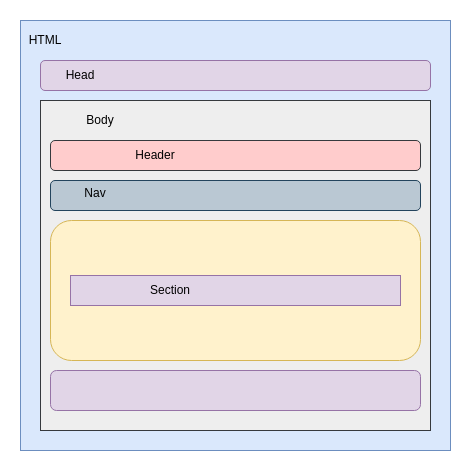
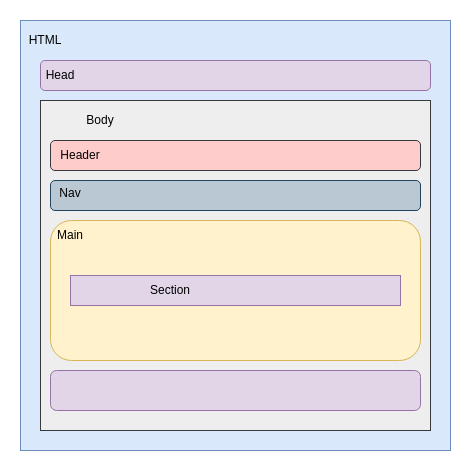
  <mxCell id="0" />
  <mxCell id="1" parent="0" />
  <mxCell id="2" value="" style="whiteSpace=wrap;html=1;aspect=fixed;fillColor=#dae8fc;strokeColor=#6c8ebf;" vertex="1" parent="1"><mxGeometry x="20" y="20" width="430" height="430" as="geometry" /></mxCell>
  <mxCell id="3" value="HTML" style="text;html=1;strokeColor=none;fillColor=none;align=center;verticalAlign=middle;whiteSpace=wrap;rounded=0;" vertex="1" parent="1"><mxGeometry x="25" y="30" width="40" height="20" as="geometry" /></mxCell>
  <mxCell id="4" value="" style="rounded=1;whiteSpace=wrap;html=1;fillColor=#e1d5e7;strokeColor=#9673a6;" vertex="1" parent="1"><mxGeometry x="40" y="60" width="390" height="30" as="geometry" /></mxCell>
- <mxCell id="5" value="&lt;div&gt;Head&lt;/div&gt;" style="text;html=1;strokeColor=none;fillColor=none;align=center;verticalAlign=middle;whiteSpace=wrap;rounded=0;" vertex="1" parent="1"><mxGeometry x="60" y="65" width="40" height="20" as="geometry" /></mxCell>
+ <mxCell id="5" value="&lt;div&gt;Head&lt;/div&gt;" style="text;html=1;strokeColor=none;fillColor=none;align=center;verticalAlign=middle;whiteSpace=wrap;rounded=0;" vertex="1" parent="1"><mxGeometry x="40" y="65" width="40" height="20" as="geometry" /></mxCell>
  <mxCell id="6" value="" style="rounded=0;whiteSpace=wrap;html=1;fillColor=#eeeeee;strokeColor=#36393d;" vertex="1" parent="1"><mxGeometry x="40" y="100" width="390" height="330" as="geometry" /></mxCell>
  <mxCell id="7" value="&lt;div&gt;Body&lt;/div&gt;" style="text;html=1;strokeColor=none;fillColor=none;align=center;verticalAlign=middle;whiteSpace=wrap;rounded=0;" vertex="1" parent="1"><mxGeometry x="80" y="110" width="40" height="20" as="geometry" /></mxCell>
  <mxCell id="8" value="" style="rounded=1;whiteSpace=wrap;html=1;fillColor=#ffcccc;strokeColor=#36393d;" vertex="1" parent="1"><mxGeometry x="50" y="140" width="370" height="30" as="geometry" /></mxCell>
- <mxCell id="9" value="&lt;div&gt;Header&lt;/div&gt;" style="text;html=1;strokeColor=none;fillColor=none;align=center;verticalAlign=middle;whiteSpace=wrap;rounded=0;" vertex="1" parent="1"><mxGeometry x="135" y="145" width="40" height="20" as="geometry" /></mxCell>
+ <mxCell id="9" value="&lt;div&gt;Header&lt;/div&gt;" style="text;html=1;strokeColor=none;fillColor=none;align=center;verticalAlign=middle;whiteSpace=wrap;rounded=0;" vertex="1" parent="1"><mxGeometry x="60" y="145" width="40" height="20" as="geometry" /></mxCell>
  <mxCell id="10" value="" style="rounded=1;whiteSpace=wrap;html=1;fillColor=#fff2cc;strokeColor=#d6b656;" vertex="1" parent="1"><mxGeometry x="50" y="220" width="370" height="140" as="geometry" /></mxCell>
+ <mxCell id="11" value="&lt;div&gt;Main&lt;/div&gt;" style="text;html=1;strokeColor=none;fillColor=none;align=center;verticalAlign=middle;whiteSpace=wrap;rounded=0;" vertex="1" parent="1"><mxGeometry x="50" y="225" width="40" height="20" as="geometry" /></mxCell>
  <mxCell id="12" value="" style="rounded=0;whiteSpace=wrap;html=1;fillColor=#e1d5e7;strokeColor=#9673a6;" vertex="1" parent="1"><mxGeometry x="70" y="275" width="330" height="30" as="geometry" /></mxCell>
  <mxCell id="13" value="Section" style="text;html=1;strokeColor=none;fillColor=none;align=center;verticalAlign=middle;whiteSpace=wrap;rounded=0;" vertex="1" parent="1"><mxGeometry x="150" y="280" width="40" height="20" as="geometry" /></mxCell>
  <mxCell id="14" value="" style="rounded=1;whiteSpace=wrap;html=1;fillColor=#e1d5e7;strokeColor=#9673a6;" vertex="1" parent="1"><mxGeometry x="50" y="370" width="370" height="40" as="geometry" /></mxCell>
  <mxCell id="15" value="" style="rounded=1;whiteSpace=wrap;html=1;fillColor=#bac8d3;strokeColor=#23445d;" vertex="1" parent="1"><mxGeometry x="50" y="180" width="370" height="30" as="geometry" /></mxCell>
- <mxCell id="16" value="Nav" style="text;html=1;strokeColor=none;fillColor=none;align=center;verticalAlign=middle;whiteSpace=wrap;rounded=0;" vertex="1" parent="1"><mxGeometry x="75" y="182.5" width="40" height="20" as="geometry" /></mxCell>
+ <mxCell id="16" value="Nav" style="text;html=1;strokeColor=none;fillColor=none;align=center;verticalAlign=middle;whiteSpace=wrap;rounded=0;" vertex="1" parent="1"><mxGeometry x="50" y="182.5" width="40" height="20" as="geometry" /></mxCell>
